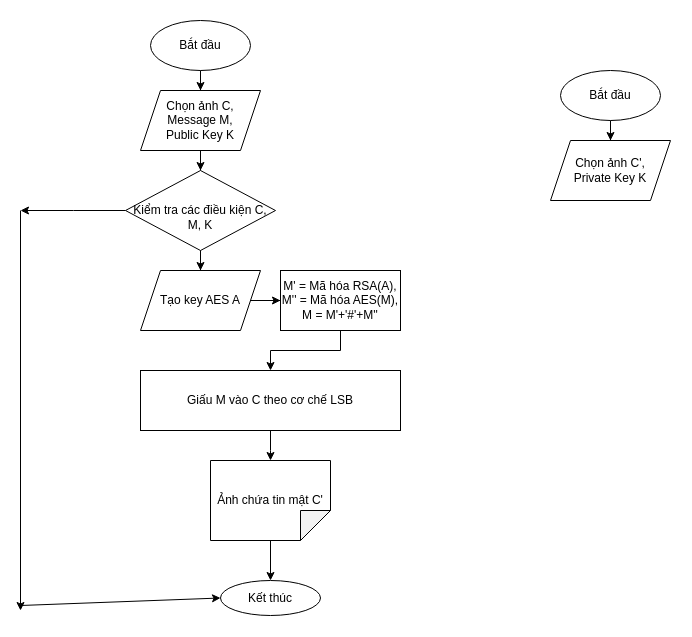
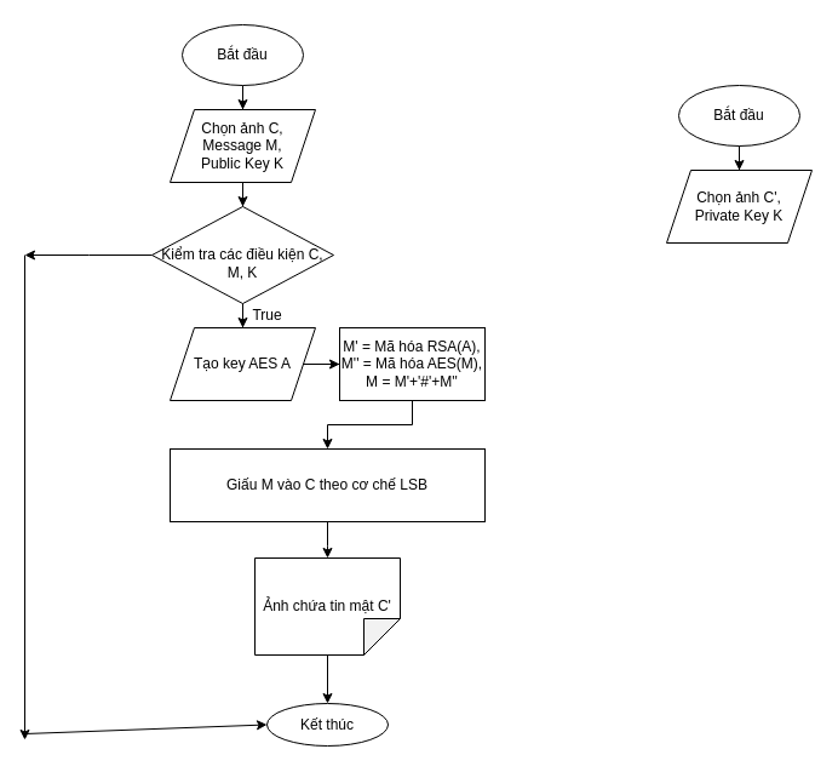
  <mxCell id="0" />
  <mxCell id="1" parent="0" />
  <mxCell id="2" style="edgeStyle=orthogonalEdgeStyle;rounded=0;orthogonalLoop=1;jettySize=auto;html=1;entryX=0.5;entryY=0;entryDx=0;entryDy=0;" parent="1" source="3" target="5" edge="1"><mxGeometry relative="1" as="geometry" /></mxCell>
  <mxCell id="3" value="Bắt đầu" style="ellipse;whiteSpace=wrap;html=1;" parent="1" vertex="1"><mxGeometry x="150" y="20" width="100" height="50" as="geometry" /></mxCell>
  <mxCell id="4" style="edgeStyle=orthogonalEdgeStyle;rounded=0;orthogonalLoop=1;jettySize=auto;html=1;entryX=0.5;entryY=0;entryDx=0;entryDy=0;" parent="1" source="5" target="8" edge="1"><mxGeometry relative="1" as="geometry" /></mxCell>
  <mxCell id="5" value="Chọn ảnh C,&lt;br&gt;Message M,&lt;br&gt;Public Key K" style="shape=parallelogram;perimeter=parallelogramPerimeter;whiteSpace=wrap;html=1;fixedSize=1;" parent="1" vertex="1"><mxGeometry x="140" y="90" width="120" height="60" as="geometry" /></mxCell>
  <mxCell id="6" style="edgeStyle=orthogonalEdgeStyle;rounded=0;orthogonalLoop=1;jettySize=auto;html=1;" parent="1" source="8" edge="1"><mxGeometry relative="1" as="geometry"><mxPoint x="20" y="210" as="targetPoint" /></mxGeometry></mxCell>
  <mxCell id="7" style="edgeStyle=orthogonalEdgeStyle;rounded=0;orthogonalLoop=1;jettySize=auto;html=1;entryX=0.5;entryY=0;entryDx=0;entryDy=0;" parent="1" source="8" target="13" edge="1"><mxGeometry relative="1" as="geometry" /></mxCell>
  <mxCell id="8" value="&lt;br&gt;Kiểm tra các điều kiện C, M, K" style="rhombus;whiteSpace=wrap;html=1;" parent="1" vertex="1"><mxGeometry x="125" y="170" width="150" height="80" as="geometry" /></mxCell>
  <mxCell id="9" value="Kết thúc&lt;br&gt;" style="ellipse;whiteSpace=wrap;html=1;" parent="1" vertex="1"><mxGeometry x="220" y="580" width="100" height="35" as="geometry" /></mxCell>
  <mxCell id="10" value="" style="endArrow=classic;html=1;" parent="1" edge="1"><mxGeometry width="50" height="50" relative="1" as="geometry"><mxPoint x="20" y="210" as="sourcePoint" /><mxPoint x="20" y="610" as="targetPoint" /></mxGeometry></mxCell>
  <mxCell id="11" value="" style="endArrow=classic;html=1;entryX=0;entryY=0.5;entryDx=0;entryDy=0;" parent="1" target="9" edge="1"><mxGeometry width="50" height="50" relative="1" as="geometry"><mxPoint x="20" y="605" as="sourcePoint" /><mxPoint x="250" y="410" as="targetPoint" /></mxGeometry></mxCell>
  <mxCell id="12" style="edgeStyle=orthogonalEdgeStyle;rounded=0;orthogonalLoop=1;jettySize=auto;html=1;" parent="1" source="13" target="16" edge="1"><mxGeometry relative="1" as="geometry" /></mxCell>
  <mxCell id="13" value="Tạo key AES A" style="shape=parallelogram;perimeter=parallelogramPerimeter;whiteSpace=wrap;html=1;fixedSize=1;" parent="1" vertex="1"><mxGeometry x="140" y="270" width="120" height="60" as="geometry" /></mxCell>
+ <mxCell id="14" value="True" style="text;html=1;align=center;verticalAlign=middle;resizable=0;points=[];autosize=1;" parent="1" vertex="1"><mxGeometry x="200" y="250" width="40" height="20" as="geometry" /></mxCell>
  <mxCell id="15" style="edgeStyle=orthogonalEdgeStyle;rounded=0;orthogonalLoop=1;jettySize=auto;html=1;entryX=0.5;entryY=0;entryDx=0;entryDy=0;" parent="1" source="16" target="18" edge="1"><mxGeometry relative="1" as="geometry" /></mxCell>
  <mxCell id="16" value="M' = Mã hóa RSA(A),&lt;br&gt;M'' = Mã hóa AES(M),&lt;br&gt;M = M'+'#'+M''" style="rounded=0;whiteSpace=wrap;html=1;" parent="1" vertex="1"><mxGeometry x="280" y="270" width="120" height="60" as="geometry" /></mxCell>
  <mxCell id="17" style="edgeStyle=orthogonalEdgeStyle;rounded=0;orthogonalLoop=1;jettySize=auto;html=1;" parent="1" source="18" edge="1"><mxGeometry relative="1" as="geometry"><mxPoint x="270" y="460" as="targetPoint" /></mxGeometry></mxCell>
  <mxCell id="18" value="Giấu M vào C theo cơ chế LSB" style="rounded=0;whiteSpace=wrap;html=1;" parent="1" vertex="1"><mxGeometry x="140" y="370" width="260" height="60" as="geometry" /></mxCell>
  <mxCell id="19" style="edgeStyle=orthogonalEdgeStyle;rounded=0;orthogonalLoop=1;jettySize=auto;html=1;entryX=0.5;entryY=0;entryDx=0;entryDy=0;" parent="1" source="20" target="9" edge="1"><mxGeometry relative="1" as="geometry" /></mxCell>
  <mxCell id="20" value="Ảnh chứa tin mật C'" style="shape=note;whiteSpace=wrap;html=1;backgroundOutline=1;darkOpacity=0.05;direction=south;" parent="1" vertex="1"><mxGeometry x="210" y="460" width="120" height="80" as="geometry" /></mxCell>
  <mxCell id="21" style="edgeStyle=orthogonalEdgeStyle;rounded=0;orthogonalLoop=1;jettySize=auto;html=1;" edge="1" parent="1" source="22" target="23"><mxGeometry relative="1" as="geometry" /></mxCell>
  <mxCell id="22" value="Bắt đầu" style="ellipse;whiteSpace=wrap;html=1;" vertex="1" parent="1"><mxGeometry x="560" y="70" width="100" height="50" as="geometry" /></mxCell>
  <mxCell id="23" value="Chọn ảnh C',&lt;br&gt;Private Key K" style="shape=parallelogram;perimeter=parallelogramPerimeter;whiteSpace=wrap;html=1;fixedSize=1;" vertex="1" parent="1"><mxGeometry x="550" y="140" width="120" height="60" as="geometry" /></mxCell>
